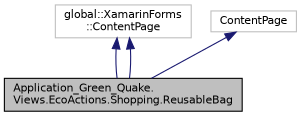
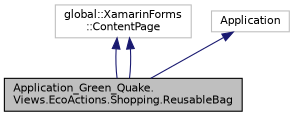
  digraph {
    node [color=grey75 fillcolor=white fontname=Helvetica fontsize=10 shape=record style=filled]
    edge [color=midnightblue dir=back fontname=Helvetica fontsize=10 labelfontname=Helvetica labelfontsize=10 style=solid]
    n1 [color=black fillcolor=grey75 fontcolor=black height=0.2 label="Application_Green_Quake.\lViews.EcoActions.Shopping.ReusableBag" width=0.4]
    n2 [height=0.2 label="global::XamarinForms\l::ContentPage" width=0.4]
-   n3 [height=0.2 label=ContentPage width=0.4]
+   n3 [height=0.2 label=Application width=0.4]
    n2 -> n1
    n2 -> n1
    n3 -> n1
  }
